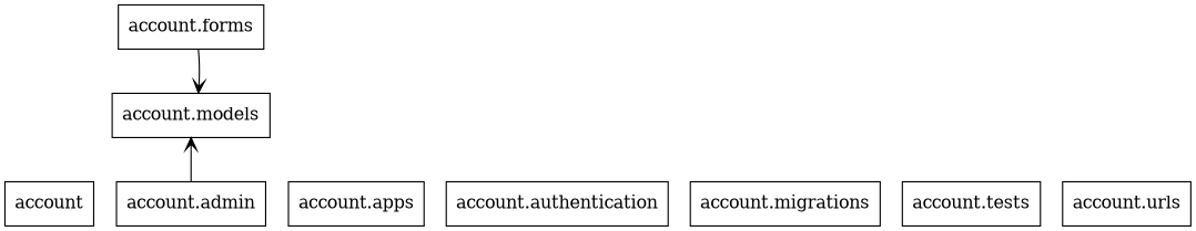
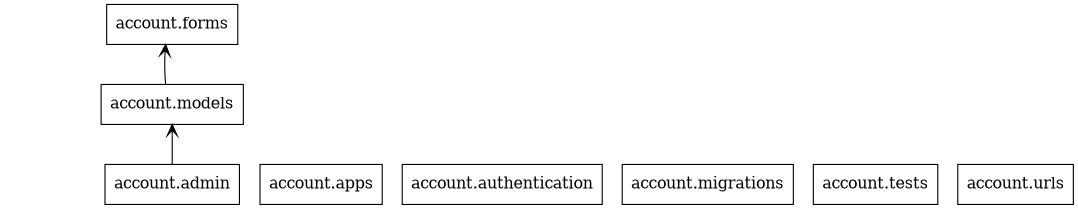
  digraph {
    rankdir=BT
    node [shape=box]
    edge [arrowhead=open arrowtail=none]
-   n1 [label=account]
    n2 [label="account.admin"]
    n3 [label="account.models"]
    n4 [label="account.apps"]
    n5 [label="account.authentication"]
    n6 [label="account.forms"]
    n7 [label="account.migrations"]
    n8 [label="account.tests"]
    n9 [label="account.urls"]
    n2 -> n3
-   n6 -> n3
+   n3 -> n6
  }
